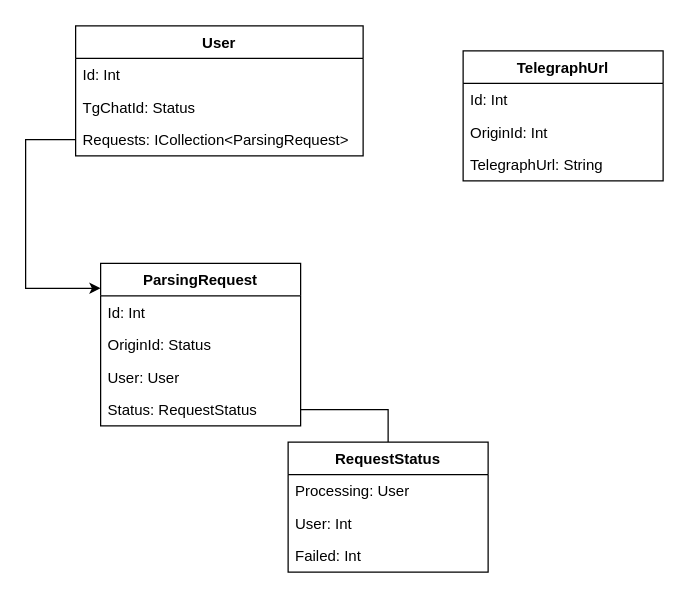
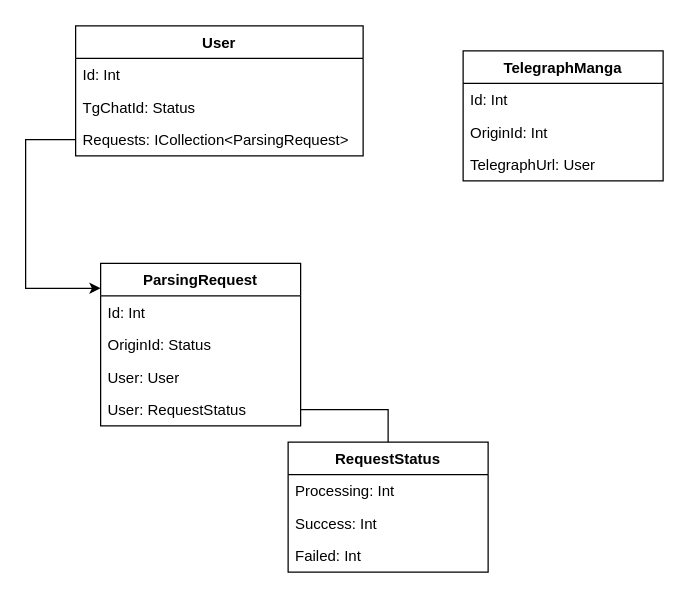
  <mxCell id="0" />
  <mxCell id="1" parent="0" />
- <mxCell id="2" value="TelegraphUrl" style="swimlane;fontStyle=1;align=center;verticalAlign=top;childLayout=stackLayout;horizontal=1;startSize=26;horizontalStack=0;resizeParent=1;resizeParentMax=0;resizeLast=0;collapsible=1;marginBottom=0;" vertex="1" parent="1"><mxGeometry x="370" y="40" width="160" height="104" as="geometry" /></mxCell>
+ <mxCell id="2" value="TelegraphManga" style="swimlane;fontStyle=1;align=center;verticalAlign=top;childLayout=stackLayout;horizontal=1;startSize=26;horizontalStack=0;resizeParent=1;resizeParentMax=0;resizeLast=0;collapsible=1;marginBottom=0;" vertex="1" parent="1"><mxGeometry x="370" y="40" width="160" height="104" as="geometry" /></mxCell>
  <mxCell id="3" value="Id: Int" style="text;strokeColor=none;fillColor=none;align=left;verticalAlign=top;spacingLeft=4;spacingRight=4;overflow=hidden;rotatable=0;points=[[0,0.5],[1,0.5]];portConstraint=eastwest;" vertex="1" parent="2"><mxGeometry y="26" width="160" height="26" as="geometry" /></mxCell>
  <mxCell id="4" value="OriginId: Int" style="text;strokeColor=none;fillColor=none;align=left;verticalAlign=top;spacingLeft=4;spacingRight=4;overflow=hidden;rotatable=0;points=[[0,0.5],[1,0.5]];portConstraint=eastwest;" vertex="1" parent="2"><mxGeometry y="52" width="160" height="26" as="geometry" /></mxCell>
- <mxCell id="5" value="TelegraphUrl: String" style="text;strokeColor=none;fillColor=none;align=left;verticalAlign=top;spacingLeft=4;spacingRight=4;overflow=hidden;rotatable=0;points=[[0,0.5],[1,0.5]];portConstraint=eastwest;" vertex="1" parent="2"><mxGeometry y="78" width="160" height="26" as="geometry" /></mxCell>
+ <mxCell id="5" value="TelegraphUrl: User" style="text;strokeColor=none;fillColor=none;align=left;verticalAlign=top;spacingLeft=4;spacingRight=4;overflow=hidden;rotatable=0;points=[[0,0.5],[1,0.5]];portConstraint=eastwest;" vertex="1" parent="2"><mxGeometry y="78" width="160" height="26" as="geometry" /></mxCell>
  <mxCell id="6" value="User" style="swimlane;fontStyle=1;align=center;verticalAlign=top;childLayout=stackLayout;horizontal=1;startSize=26;horizontalStack=0;resizeParent=1;resizeParentMax=0;resizeLast=0;collapsible=1;marginBottom=0;" vertex="1" parent="1"><mxGeometry x="60" y="20" width="230" height="104" as="geometry" /></mxCell>
  <mxCell id="7" value="Id: Int" style="text;strokeColor=none;fillColor=none;align=left;verticalAlign=top;spacingLeft=4;spacingRight=4;overflow=hidden;rotatable=0;points=[[0,0.5],[1,0.5]];portConstraint=eastwest;" vertex="1" parent="6"><mxGeometry y="26" width="230" height="26" as="geometry" /></mxCell>
  <mxCell id="8" value="TgChatId: Status" style="text;strokeColor=none;fillColor=none;align=left;verticalAlign=top;spacingLeft=4;spacingRight=4;overflow=hidden;rotatable=0;points=[[0,0.5],[1,0.5]];portConstraint=eastwest;" vertex="1" parent="6"><mxGeometry y="52" width="230" height="26" as="geometry" /></mxCell>
  <mxCell id="9" value="Requests: ICollection&lt;ParsingRequest&gt;" style="text;strokeColor=none;fillColor=none;align=left;verticalAlign=top;spacingLeft=4;spacingRight=4;overflow=hidden;rotatable=0;points=[[0,0.5],[1,0.5]];portConstraint=eastwest;" vertex="1" parent="6"><mxGeometry y="78" width="230" height="26" as="geometry" /></mxCell>
  <mxCell id="10" value="ParsingRequest" style="swimlane;fontStyle=1;align=center;verticalAlign=top;childLayout=stackLayout;horizontal=1;startSize=26;horizontalStack=0;resizeParent=1;resizeParentMax=0;resizeLast=0;collapsible=1;marginBottom=0;" vertex="1" parent="1"><mxGeometry x="80" y="210" width="160" height="130" as="geometry" /></mxCell>
  <mxCell id="11" value="Id: Int" style="text;strokeColor=none;fillColor=none;align=left;verticalAlign=top;spacingLeft=4;spacingRight=4;overflow=hidden;rotatable=0;points=[[0,0.5],[1,0.5]];portConstraint=eastwest;" vertex="1" parent="10"><mxGeometry y="26" width="160" height="26" as="geometry" /></mxCell>
  <mxCell id="12" value="OriginId: Status" style="text;strokeColor=none;fillColor=none;align=left;verticalAlign=top;spacingLeft=4;spacingRight=4;overflow=hidden;rotatable=0;points=[[0,0.5],[1,0.5]];portConstraint=eastwest;" vertex="1" parent="10"><mxGeometry y="52" width="160" height="26" as="geometry" /></mxCell>
  <mxCell id="13" value="User: User" style="text;strokeColor=none;fillColor=none;align=left;verticalAlign=top;spacingLeft=4;spacingRight=4;overflow=hidden;rotatable=0;points=[[0,0.5],[1,0.5]];portConstraint=eastwest;" vertex="1" parent="10"><mxGeometry y="78" width="160" height="26" as="geometry" /></mxCell>
- <mxCell id="14" value="Status: RequestStatus" style="text;strokeColor=none;fillColor=none;align=left;verticalAlign=top;spacingLeft=4;spacingRight=4;overflow=hidden;rotatable=0;points=[[0,0.5],[1,0.5]];portConstraint=eastwest;" vertex="1" parent="10"><mxGeometry y="104" width="160" height="26" as="geometry" /></mxCell>
+ <mxCell id="14" value="User: RequestStatus" style="text;strokeColor=none;fillColor=none;align=left;verticalAlign=top;spacingLeft=4;spacingRight=4;overflow=hidden;rotatable=0;points=[[0,0.5],[1,0.5]];portConstraint=eastwest;" vertex="1" parent="10"><mxGeometry y="104" width="160" height="26" as="geometry" /></mxCell>
  <mxCell id="15" value="RequestStatus" style="swimlane;fontStyle=1;align=center;verticalAlign=top;childLayout=stackLayout;horizontal=1;startSize=26;horizontalStack=0;resizeParent=1;resizeParentMax=0;resizeLast=0;collapsible=1;marginBottom=0;" vertex="1" parent="1"><mxGeometry x="230" y="353" width="160" height="104" as="geometry" /></mxCell>
- <mxCell id="16" value="Processing: User" style="text;strokeColor=none;fillColor=none;align=left;verticalAlign=top;spacingLeft=4;spacingRight=4;overflow=hidden;rotatable=0;points=[[0,0.5],[1,0.5]];portConstraint=eastwest;" vertex="1" parent="15"><mxGeometry y="26" width="160" height="26" as="geometry" /></mxCell>
- <mxCell id="17" value="User: Int" style="text;strokeColor=none;fillColor=none;align=left;verticalAlign=top;spacingLeft=4;spacingRight=4;overflow=hidden;rotatable=0;points=[[0,0.5],[1,0.5]];portConstraint=eastwest;" vertex="1" parent="15"><mxGeometry y="52" width="160" height="26" as="geometry" /></mxCell>
+ <mxCell id="16" value="Processing: Int" style="text;strokeColor=none;fillColor=none;align=left;verticalAlign=top;spacingLeft=4;spacingRight=4;overflow=hidden;rotatable=0;points=[[0,0.5],[1,0.5]];portConstraint=eastwest;" vertex="1" parent="15"><mxGeometry y="26" width="160" height="26" as="geometry" /></mxCell>
+ <mxCell id="17" value="Success: Int" style="text;strokeColor=none;fillColor=none;align=left;verticalAlign=top;spacingLeft=4;spacingRight=4;overflow=hidden;rotatable=0;points=[[0,0.5],[1,0.5]];portConstraint=eastwest;" vertex="1" parent="15"><mxGeometry y="52" width="160" height="26" as="geometry" /></mxCell>
  <mxCell id="18" value="Failed: Int" style="text;strokeColor=none;fillColor=none;align=left;verticalAlign=top;spacingLeft=4;spacingRight=4;overflow=hidden;rotatable=0;points=[[0,0.5],[1,0.5]];portConstraint=eastwest;" vertex="1" parent="15"><mxGeometry y="78" width="160" height="26" as="geometry" /></mxCell>
  <mxCell id="19" style="edgeStyle=orthogonalEdgeStyle;rounded=0;orthogonalLoop=1;jettySize=auto;html=1;entryX=0.5;entryY=0;entryDx=0;entryDy=0;endArrow=none;" edge="1" parent="1" source="14" target="15"><mxGeometry relative="1" as="geometry" /></mxCell>
  <mxCell id="20" style="edgeStyle=orthogonalEdgeStyle;rounded=0;orthogonalLoop=1;jettySize=auto;html=1;fontSize=14;" edge="1" parent="1" source="9" target="10"><mxGeometry relative="1" as="geometry"><Array as="points"><mxPoint x="20" y="111" /><mxPoint x="20" y="230" /></Array></mxGeometry></mxCell>
